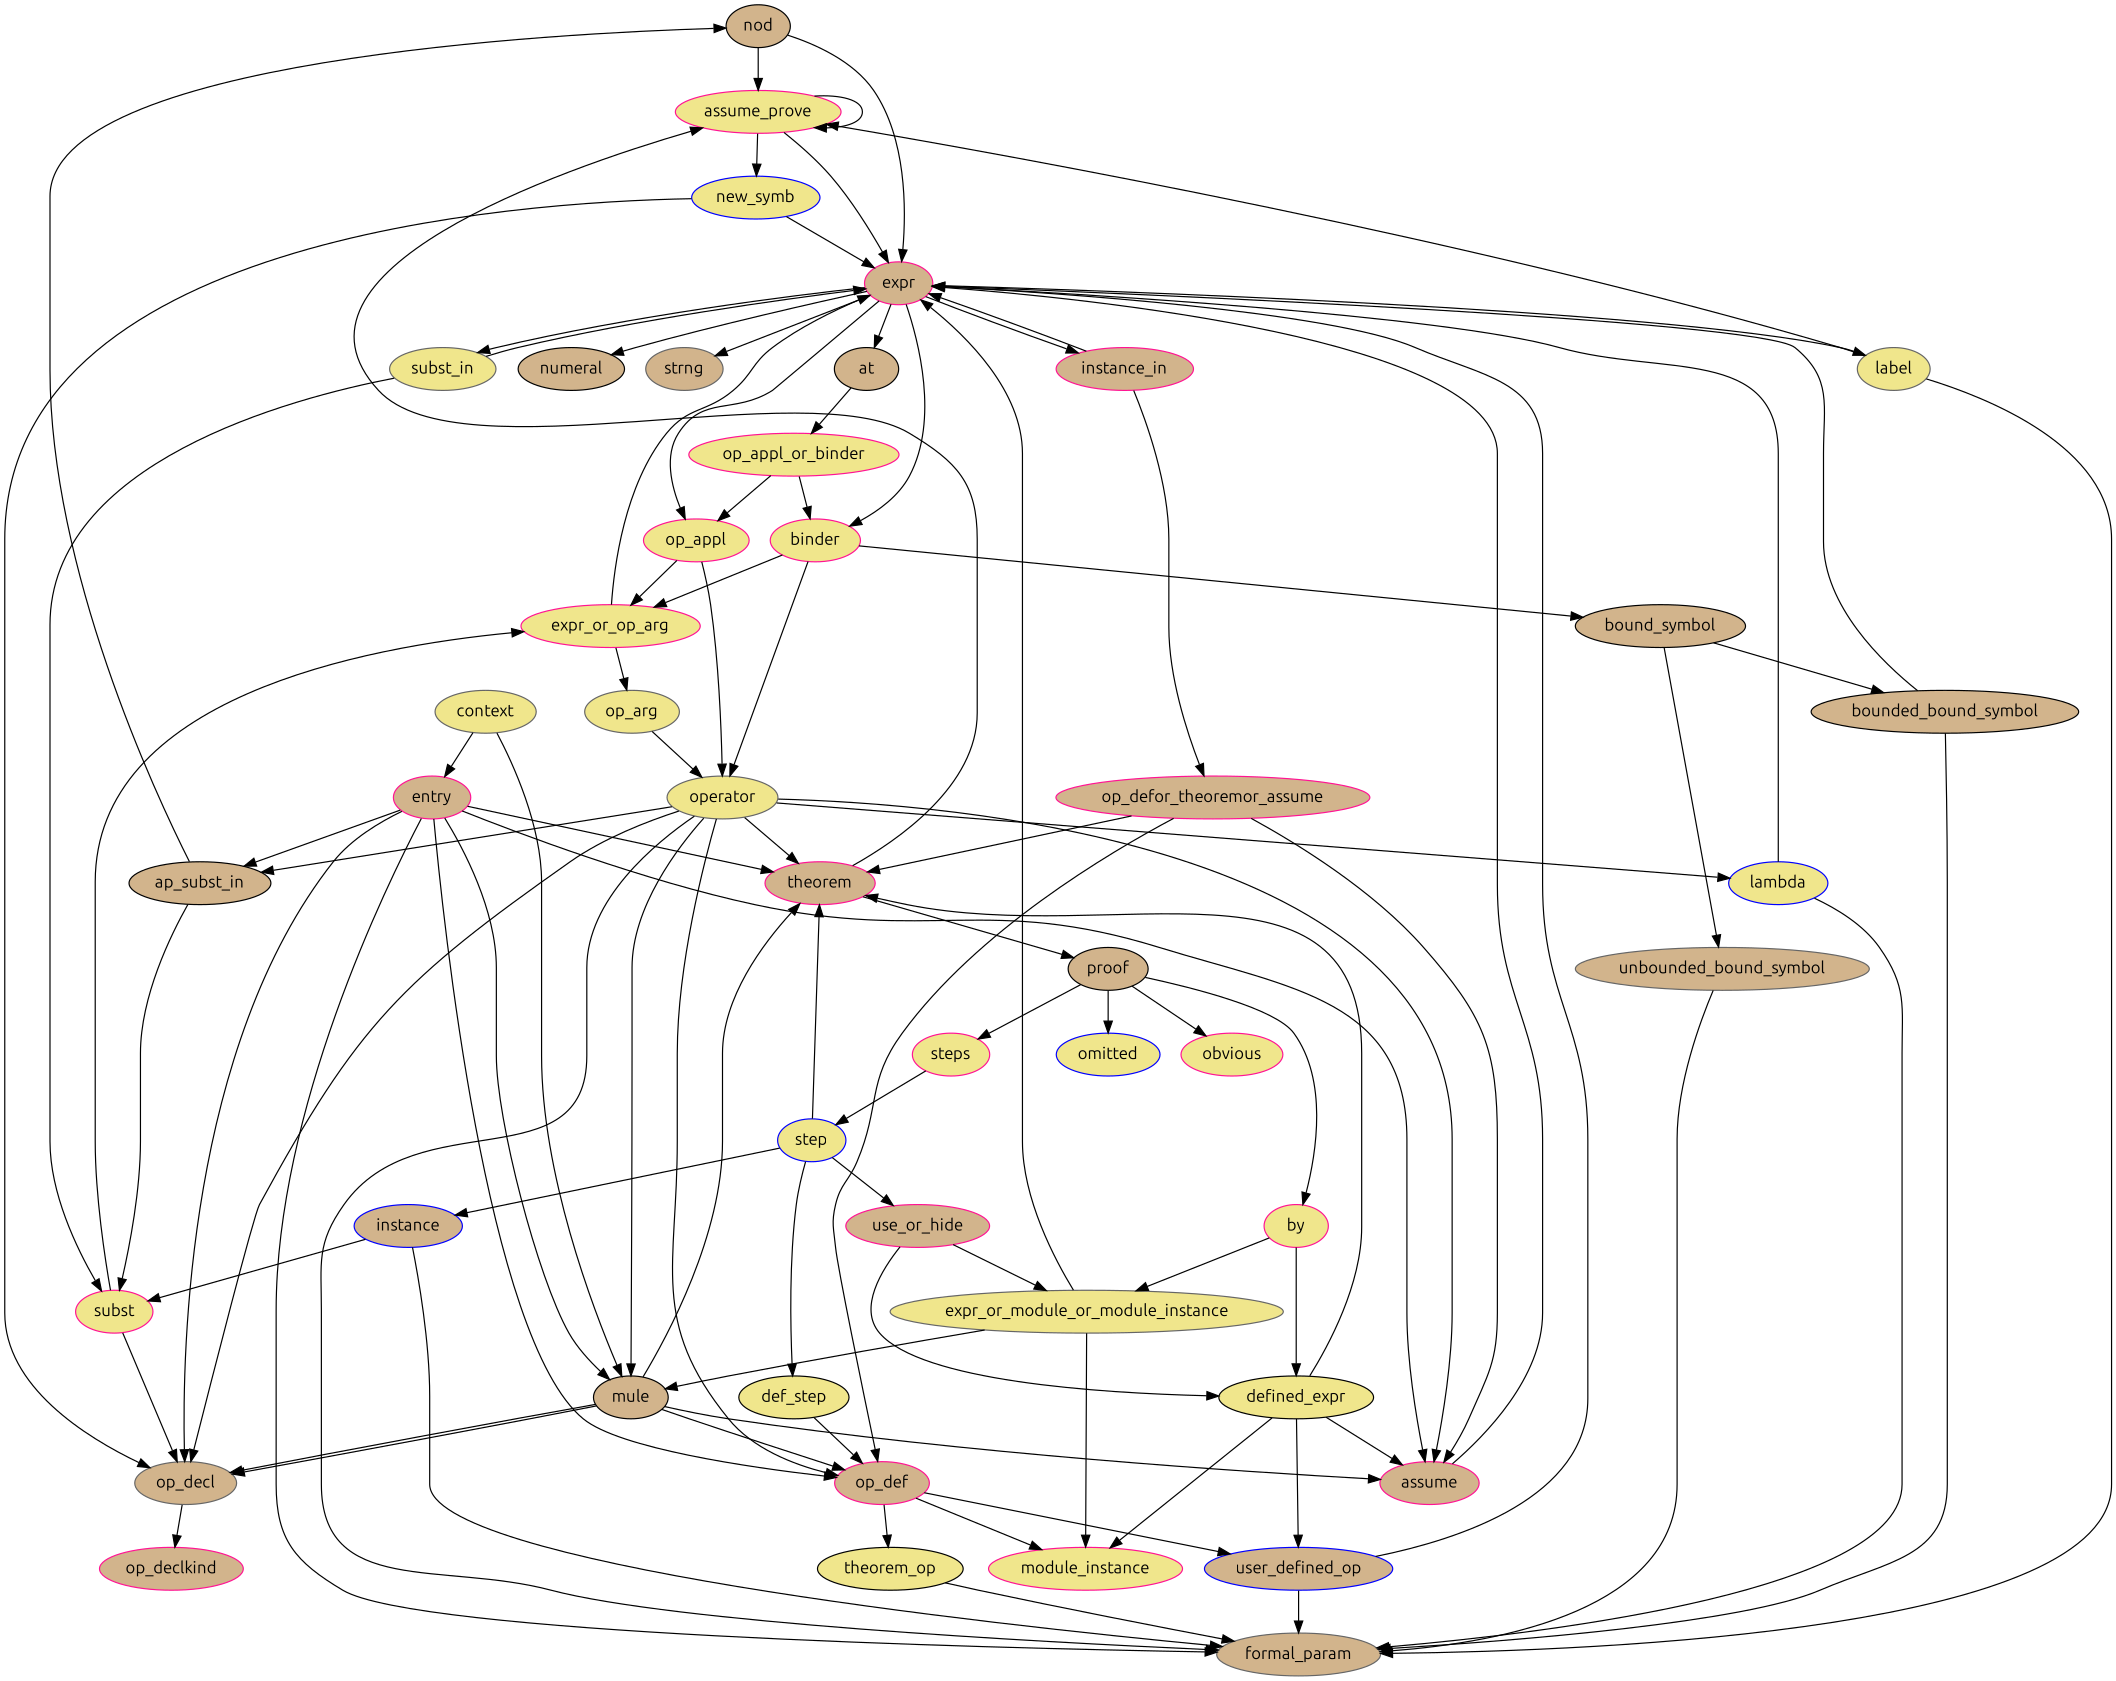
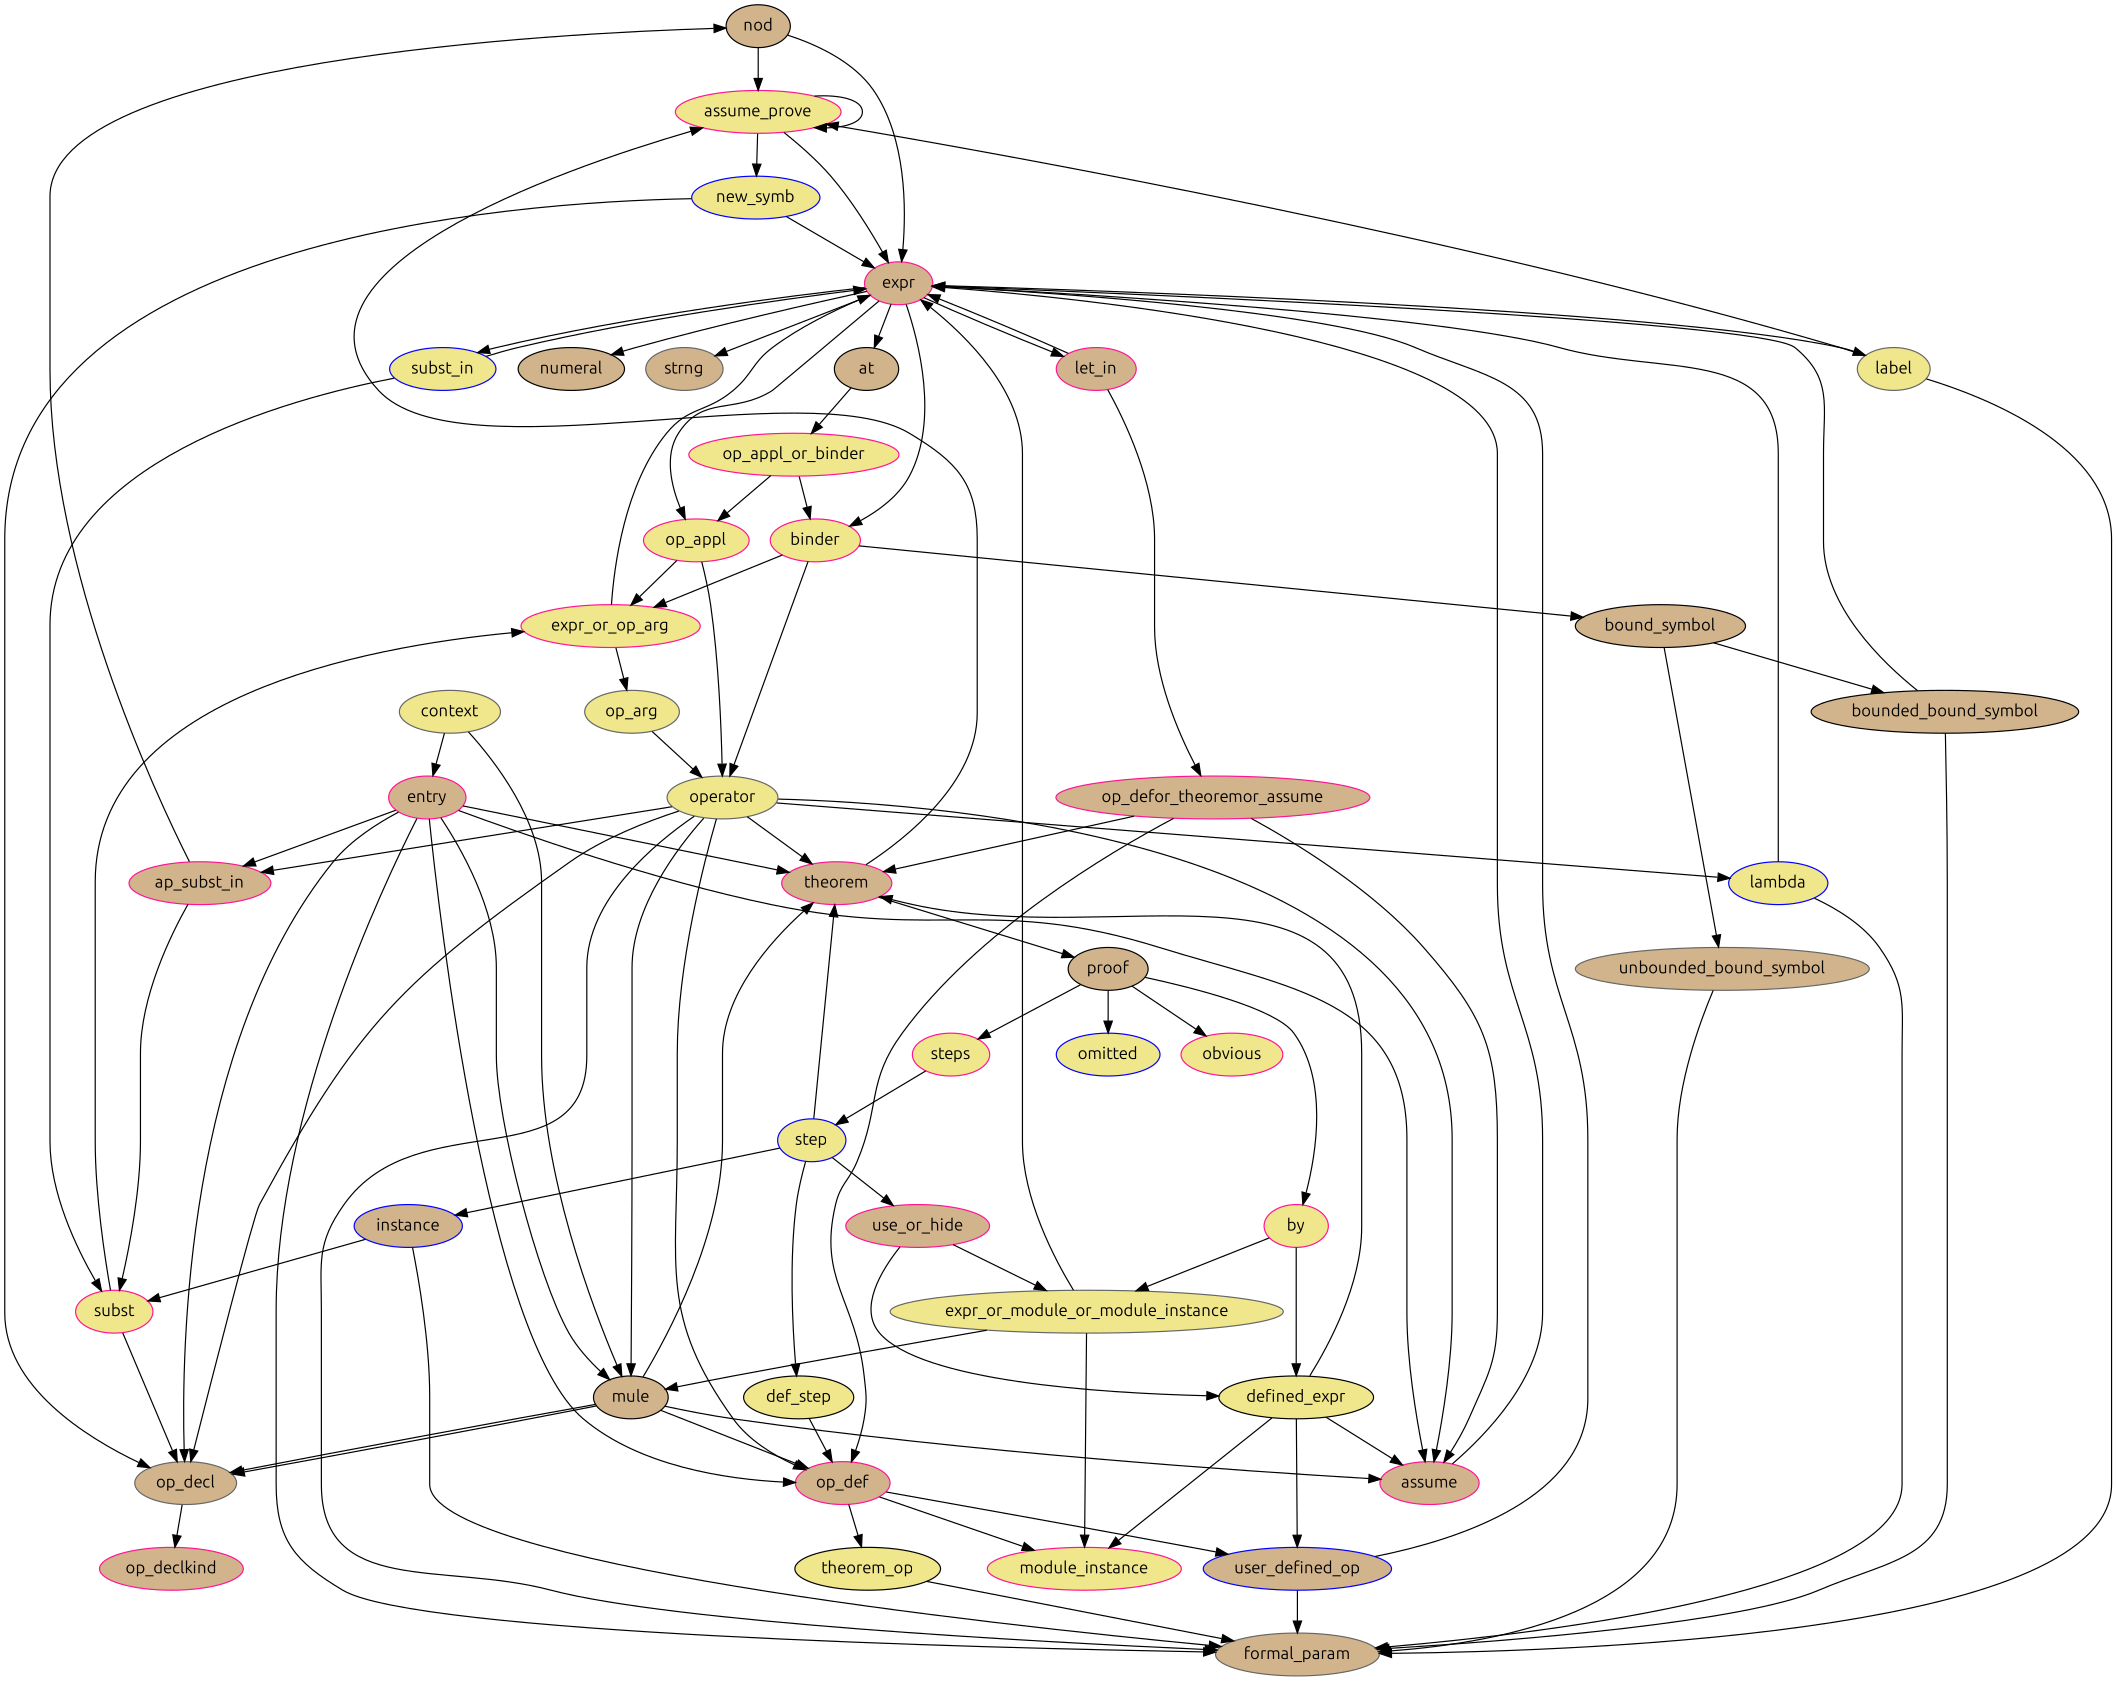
  digraph {
    fontname=Ubuntu
    node [color=deeppink fillcolor=tan fontname=Ubuntu style=filled]
    edge [fontname=Ubuntu]
    nod [color=black]
    assume_prove [fillcolor=khaki]
    expr
    new_symb [color=blue fillcolor=khaki]
    at [color=black]
    label [color=gray40 fillcolor=khaki]
-   let_in [label=instance_in]
+   let_in
    numeral [color=black]
    op_appl [fillcolor=khaki]
    strng [color=gray40]
-   subst_in [color=gray40 fillcolor=khaki]
+   subst_in [color=blue fillcolor=khaki]
    binder [fillcolor=khaki]
    op_decl [color=gray40]
    op_appl_or_binder [fillcolor=khaki]
    formal_param [color=gray40]
    op_defor_theoremor_assume
    expr_or_op_arg [fillcolor=khaki]
    operator [color=gray40 fillcolor=khaki]
    subst [fillcolor=khaki]
    bound_symbol [color=black]
    assume
    theorem
    op_def
    op_arg [color=gray40 fillcolor=khaki]
-   ap_subst_in [color=black]
+   ap_subst_in
    lambda [color=blue fillcolor=khaki]
    mule [color=black]
    unbounded_bound_symbol [color=gray40]
    bounded_bound_symbol [color=black]
    op_declkind
    instance [color=blue]
    proof [color=black]
    omitted [color=blue fillcolor=khaki]
    obvious [fillcolor=khaki]
    by [fillcolor=khaki]
    steps [fillcolor=khaki]
    expr_or_module_or_module_instance [color=gray40 fillcolor=khaki]
    defined_expr [color=black fillcolor=khaki]
    step [color=blue fillcolor=khaki]
    module_instance [fillcolor=khaki]
    user_defined_op [color=blue]
    n42 [color=black fillcolor=khaki label=theorem_op]
    def_step [color=black fillcolor=khaki]
    use_or_hide
    entry
    context [color=gray40 fillcolor=khaki]
    nod -> assume_prove
    nod -> expr
    assume_prove -> assume_prove
    assume_prove -> expr
    assume_prove -> new_symb
    expr -> at
    expr -> label
    expr -> let_in
    expr -> numeral
    expr -> op_appl
    expr -> strng
    expr -> subst_in
    expr -> binder
    new_symb -> expr
    new_symb -> op_decl
    at -> op_appl_or_binder
    label -> assume_prove
    label -> formal_param
    let_in -> expr
    let_in -> op_defor_theoremor_assume
    op_appl -> expr_or_op_arg
    op_appl -> operator
    subst_in -> expr
    subst_in -> subst
    binder -> expr_or_op_arg
    binder -> operator
    binder -> bound_symbol
    op_decl -> op_declkind
    op_appl_or_binder -> op_appl
    op_appl_or_binder -> binder
    op_defor_theoremor_assume -> assume
    op_defor_theoremor_assume -> theorem
    op_defor_theoremor_assume -> op_def
    expr_or_op_arg -> expr
    expr_or_op_arg -> op_arg
    operator -> op_decl
    operator -> formal_param
    operator -> assume
    operator -> theorem
    operator -> op_def
    operator -> ap_subst_in
    operator -> lambda
    operator -> mule
    subst -> op_decl
    subst -> expr_or_op_arg
    bound_symbol -> unbounded_bound_symbol
    bound_symbol -> bounded_bound_symbol
    assume -> expr
    theorem -> assume_prove
    theorem -> proof
    op_def -> module_instance
    op_def -> user_defined_op
    op_def -> n42
    op_arg -> operator
    ap_subst_in -> nod
    ap_subst_in -> subst
    lambda -> expr
    lambda -> formal_param
    mule -> op_decl
    mule -> op_decl
    mule -> assume
    mule -> theorem
    mule -> op_def
    unbounded_bound_symbol -> formal_param
    bounded_bound_symbol -> expr
    bounded_bound_symbol -> formal_param
    instance -> formal_param
    instance -> subst
    proof -> omitted
    proof -> obvious
    proof -> by
    proof -> steps
    by -> expr_or_module_or_module_instance
    by -> defined_expr
    steps -> step
    expr_or_module_or_module_instance -> expr
    expr_or_module_or_module_instance -> mule
    expr_or_module_or_module_instance -> module_instance
    defined_expr -> assume
    defined_expr -> theorem
    defined_expr -> module_instance
    defined_expr -> user_defined_op
    step -> theorem
    step -> instance
    step -> def_step
    step -> use_or_hide
    user_defined_op -> expr
    user_defined_op -> formal_param
    n42 -> formal_param
    def_step -> op_def
    use_or_hide -> expr_or_module_or_module_instance
    use_or_hide -> defined_expr
    entry -> op_decl
    entry -> formal_param
    entry -> assume
    entry -> theorem
    entry -> op_def
    entry -> ap_subst_in
    entry -> mule
    context -> mule
    context -> entry
  }
